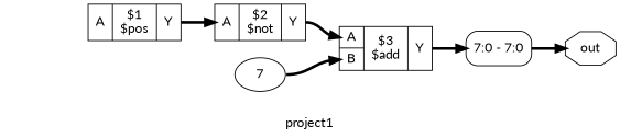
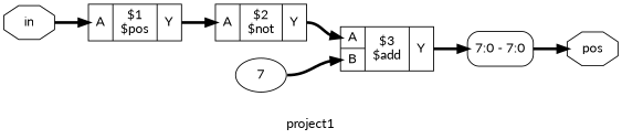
  digraph {
    fontname=Lato
    label=project1
    rankdir=LR
    remincross=true
    node [fontname=Lato shape=record]
    edge [color=black fontcolor=black fontname=Lato headport="p6:w" style="setlinewidth(3)" tailport=e]
-   n1 [color=black fontcolor=black label=out shape=octagon]
+   n1 [color=black fontcolor=black label=pos shape=octagon]
+   n2 [color=black fontcolor=black label=in shape=octagon]
    n3 [label="{{<p6> A}|$1\n$pos|{<p8> Y}}"]
    n4 [label="{{<p6> A}|$2\n$not|{<p8> Y}}"]
    n5 [label=7 shape=""]
    n6 [label="{{<p6> A|<p7> B}|$3\n$add|{<p8> Y}}"]
    n7 [color=black fontcolor=black label="<s0> 7:0 - 7:0 " style=rounded]
+   n2 -> n3
    n3 -> n4 [tailport="p8:e"]
    n4 -> n6 [tailport="p8:e"]
    n5 -> n6 [headport="p7:w"]
    n6 -> n7 [headport="s0:w" tailport="p8:e"]
    n7 -> n1 [headport=w]
  }
